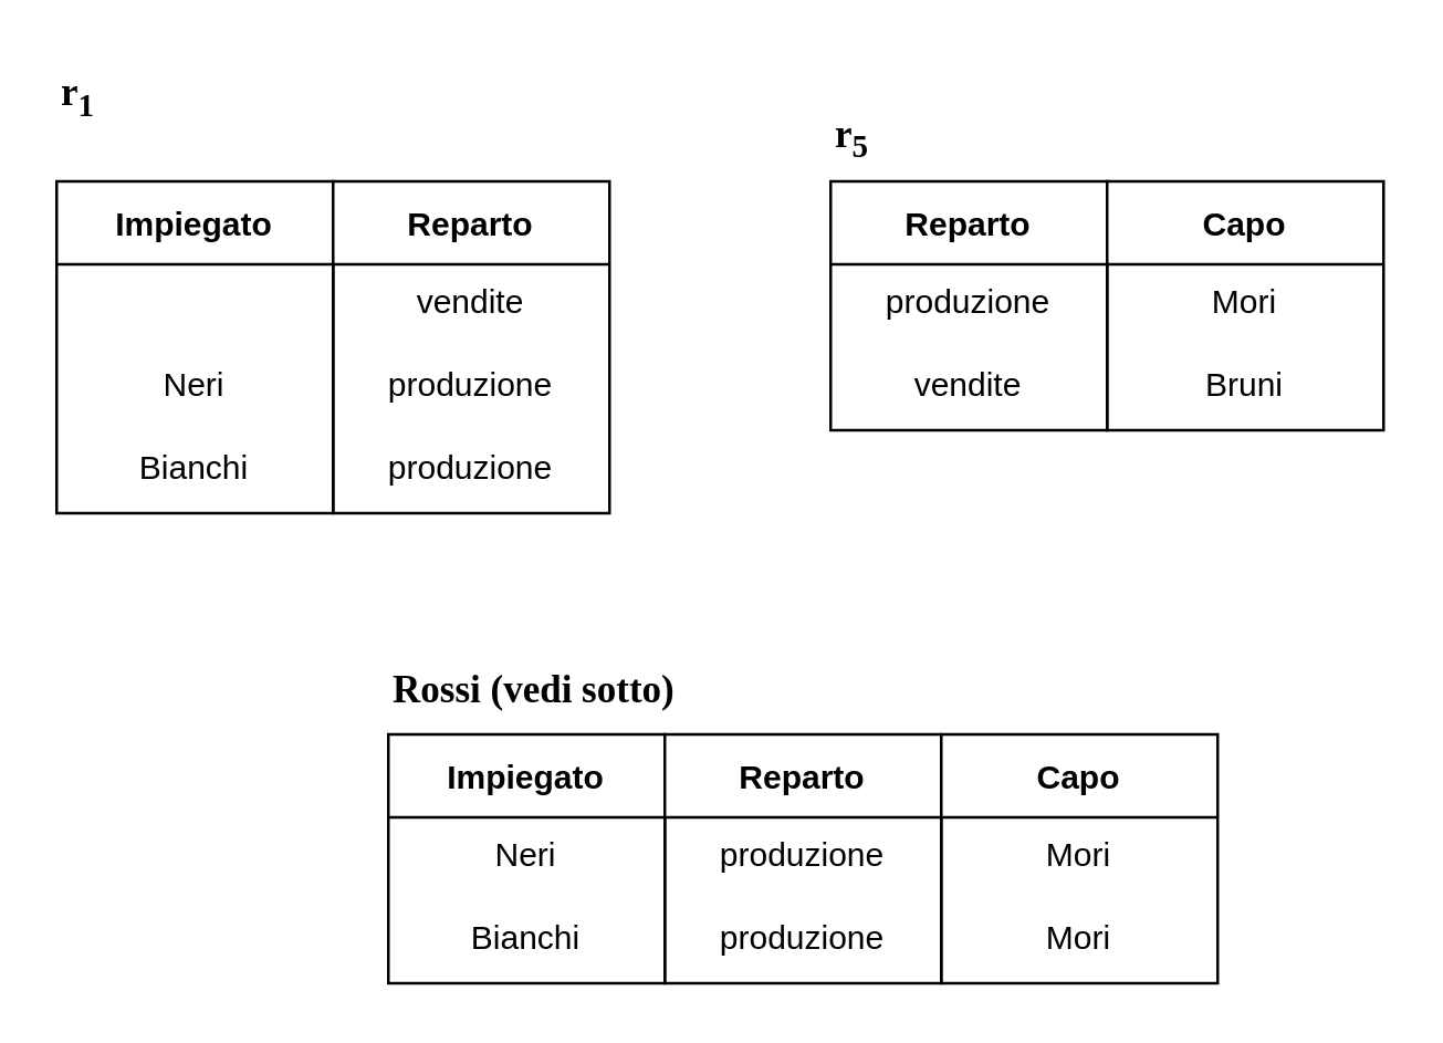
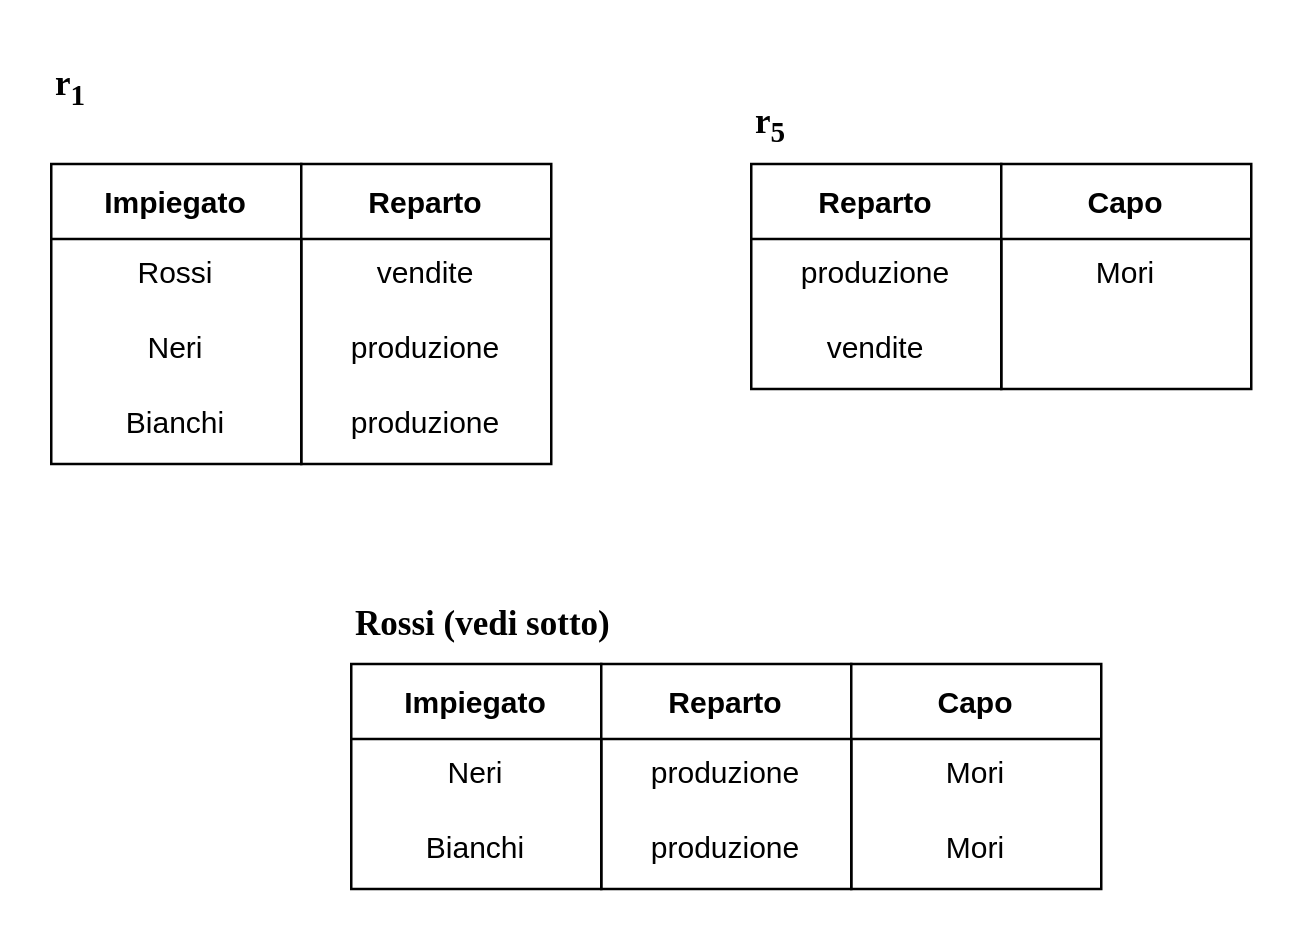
  <mxCell id="0" />
  <mxCell id="1" parent="0" />
  <mxCell id="2" value="Impiegato" style="swimlane;startSize=30;fontStyle=1" parent="1" vertex="1"><mxGeometry x="20" y="65" width="100" height="120" as="geometry" /></mxCell>
+ <mxCell id="3" value="Rossi" style="text;strokeColor=none;fillColor=none;spacingLeft=4;spacingRight=4;overflow=hidden;rotatable=0;points=[[0,0.5],[1,0.5]];portConstraint=eastwest;fontSize=12;align=center;" parent="2" vertex="1"><mxGeometry y="30" width="100" height="30" as="geometry" /></mxCell>
  <mxCell id="4" value="Neri" style="text;strokeColor=none;fillColor=none;spacingLeft=4;spacingRight=4;overflow=hidden;rotatable=0;points=[[0,0.5],[1,0.5]];portConstraint=eastwest;fontSize=12;align=center;" parent="2" vertex="1"><mxGeometry y="60" width="100" height="30" as="geometry" /></mxCell>
  <mxCell id="5" value="Bianchi" style="text;strokeColor=none;fillColor=none;spacingLeft=4;spacingRight=4;overflow=hidden;rotatable=0;points=[[0,0.5],[1,0.5]];portConstraint=eastwest;fontSize=12;align=center;" parent="2" vertex="1"><mxGeometry y="90" width="100" height="30" as="geometry" /></mxCell>
  <mxCell id="6" value="Reparto" style="swimlane;startSize=30;" parent="1" vertex="1"><mxGeometry x="120" y="65" width="100" height="120" as="geometry" /></mxCell>
  <mxCell id="7" value="vendite" style="text;strokeColor=none;fillColor=none;spacingLeft=4;spacingRight=4;overflow=hidden;rotatable=0;points=[[0,0.5],[1,0.5]];portConstraint=eastwest;fontSize=12;align=center;" parent="6" vertex="1"><mxGeometry y="30" width="100" height="30" as="geometry" /></mxCell>
  <mxCell id="8" value="produzione" style="text;strokeColor=none;fillColor=none;spacingLeft=4;spacingRight=4;overflow=hidden;rotatable=0;points=[[0,0.5],[1,0.5]];portConstraint=eastwest;fontSize=12;align=center;" parent="6" vertex="1"><mxGeometry y="60" width="100" height="30" as="geometry" /></mxCell>
  <mxCell id="9" value="produzione" style="text;strokeColor=none;fillColor=none;spacingLeft=4;spacingRight=4;overflow=hidden;rotatable=0;points=[[0,0.5],[1,0.5]];portConstraint=eastwest;fontSize=12;align=center;" parent="6" vertex="1"><mxGeometry y="90" width="100" height="30" as="geometry" /></mxCell>
  <mxCell id="10" value="r&lt;sub&gt;1&lt;/sub&gt;" style="text;html=1;align=left;verticalAlign=middle;resizable=0;points=[];autosize=1;strokeColor=none;fillColor=none;fontStyle=1;fontFamily=Times New Roman;fontSize=14;" parent="1" vertex="1"><mxGeometry x="20" y="20" width="40" height="30" as="geometry" /></mxCell>
  <mxCell id="11" value="Reparto" style="swimlane;startSize=30;fontStyle=1" parent="1" vertex="1"><mxGeometry x="300" y="65" width="100" height="90" as="geometry" /></mxCell>
  <mxCell id="12" value="produzione" style="text;strokeColor=none;fillColor=none;spacingLeft=4;spacingRight=4;overflow=hidden;rotatable=0;points=[[0,0.5],[1,0.5]];portConstraint=eastwest;fontSize=12;align=center;" parent="11" vertex="1"><mxGeometry y="30" width="100" height="30" as="geometry" /></mxCell>
  <mxCell id="13" value="vendite" style="text;strokeColor=none;fillColor=none;spacingLeft=4;spacingRight=4;overflow=hidden;rotatable=0;points=[[0,0.5],[1,0.5]];portConstraint=eastwest;fontSize=12;align=center;" parent="11" vertex="1"><mxGeometry y="60" width="100" height="30" as="geometry" /></mxCell>
  <mxCell id="14" value="Capo" style="swimlane;startSize=30;fontStyle=1" parent="1" vertex="1"><mxGeometry x="400" y="65" width="100" height="90" as="geometry" /></mxCell>
  <mxCell id="15" value="Mori" style="text;strokeColor=none;fillColor=none;spacingLeft=4;spacingRight=4;overflow=hidden;rotatable=0;points=[[0,0.5],[1,0.5]];portConstraint=eastwest;fontSize=12;align=center;" parent="14" vertex="1"><mxGeometry y="30" width="100" height="30" as="geometry" /></mxCell>
- <mxCell id="16" value="Bruni" style="text;strokeColor=none;fillColor=none;spacingLeft=4;spacingRight=4;overflow=hidden;rotatable=0;points=[[0,0.5],[1,0.5]];portConstraint=eastwest;fontSize=12;align=center;" parent="14" vertex="1"><mxGeometry y="60" width="100" height="30" as="geometry" /></mxCell>
  <mxCell id="17" value="r&lt;sub&gt;5&lt;/sub&gt;" style="text;html=1;align=left;verticalAlign=middle;resizable=0;points=[];autosize=1;strokeColor=none;fillColor=none;fontStyle=1;fontFamily=Times New Roman;fontSize=14;" parent="1" vertex="1"><mxGeometry x="300" y="35" width="40" height="30" as="geometry" /></mxCell>
  <mxCell id="18" value="Rossi (vedi sotto)" style="text;html=1;align=left;verticalAlign=middle;resizable=0;points=[];autosize=1;strokeColor=none;fillColor=none;fontStyle=1;fontFamily=Times New Roman;fontSize=14;" parent="1" vertex="1"><mxGeometry x="140" y="235" width="150" height="30" as="geometry" /></mxCell>
  <mxCell id="19" value="Impiegato" style="swimlane;startSize=30;fontStyle=1" parent="1" vertex="1"><mxGeometry x="140" y="265" width="100" height="90" as="geometry" /></mxCell>
  <mxCell id="20" value="Neri" style="text;strokeColor=none;fillColor=none;spacingLeft=4;spacingRight=4;overflow=hidden;rotatable=0;points=[[0,0.5],[1,0.5]];portConstraint=eastwest;fontSize=12;align=center;" parent="19" vertex="1"><mxGeometry y="30" width="100" height="30" as="geometry" /></mxCell>
  <mxCell id="21" value="Bianchi" style="text;strokeColor=none;fillColor=none;spacingLeft=4;spacingRight=4;overflow=hidden;rotatable=0;points=[[0,0.5],[1,0.5]];portConstraint=eastwest;fontSize=12;align=center;" parent="19" vertex="1"><mxGeometry y="60" width="100" height="30" as="geometry" /></mxCell>
  <mxCell id="22" value="Reparto" style="swimlane;startSize=30;" parent="1" vertex="1"><mxGeometry x="240" y="265" width="100" height="90" as="geometry" /></mxCell>
  <mxCell id="23" value="produzione" style="text;strokeColor=none;fillColor=none;spacingLeft=4;spacingRight=4;overflow=hidden;rotatable=0;points=[[0,0.5],[1,0.5]];portConstraint=eastwest;fontSize=12;align=center;" parent="22" vertex="1"><mxGeometry y="30" width="100" height="30" as="geometry" /></mxCell>
  <mxCell id="24" value="produzione" style="text;strokeColor=none;fillColor=none;spacingLeft=4;spacingRight=4;overflow=hidden;rotatable=0;points=[[0,0.5],[1,0.5]];portConstraint=eastwest;fontSize=12;align=center;" parent="22" vertex="1"><mxGeometry y="60" width="100" height="30" as="geometry" /></mxCell>
  <mxCell id="25" value="Capo" style="swimlane;startSize=30;" parent="1" vertex="1"><mxGeometry x="340" y="265" width="100" height="90" as="geometry" /></mxCell>
  <mxCell id="26" value="Mori" style="text;strokeColor=none;fillColor=none;spacingLeft=4;spacingRight=4;overflow=hidden;rotatable=0;points=[[0,0.5],[1,0.5]];portConstraint=eastwest;fontSize=12;align=center;" parent="25" vertex="1"><mxGeometry y="30" width="100" height="30" as="geometry" /></mxCell>
  <mxCell id="27" value="Mori" style="text;strokeColor=none;fillColor=none;spacingLeft=4;spacingRight=4;overflow=hidden;rotatable=0;points=[[0,0.5],[1,0.5]];portConstraint=eastwest;fontSize=12;align=center;" parent="25" vertex="1"><mxGeometry y="60" width="100" height="30" as="geometry" /></mxCell>
